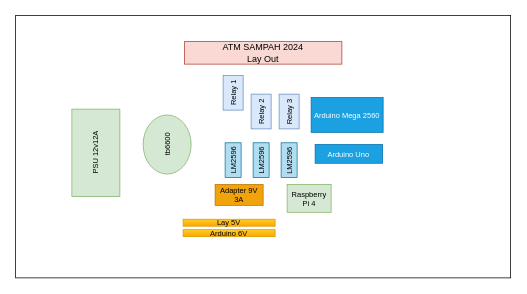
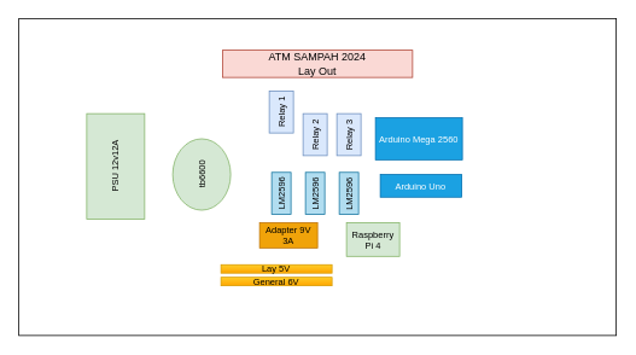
  <mxCell id="0" />
  <mxCell id="1" parent="0" />
  <mxCell id="2" value="" style="rounded=0;whiteSpace=wrap;html=1;" vertex="1" parent="1"><mxGeometry x="20" y="20" width="660" height="350" as="geometry" /></mxCell>
  <mxCell id="3" value="&lt;font style=&quot;font-size: 12px;&quot;&gt;ATM SAMPAH 2024&lt;/font&gt;&lt;div style=&quot;font-size: 12px;&quot;&gt;&lt;font style=&quot;font-size: 12px;&quot;&gt;Lay Out&lt;/font&gt;&lt;/div&gt;" style="rounded=0;whiteSpace=wrap;html=1;strokeColor=#ae4132;fillColor=#fad9d5;fillStyle=solid;fontSize=12;" parent="1" vertex="1"><mxGeometry x="245" y="55" width="210" height="30" as="geometry" /></mxCell>
  <mxCell id="4" value="tb6600" style="ellipse;whiteSpace=wrap;html=1;fillColor=#d5e8d4;strokeColor=#82b366;horizontal=0;fontSize=10;" parent="1" vertex="1"><mxGeometry x="190" y="152.805" width="64" height="78.78" as="geometry" /></mxCell>
  <mxCell id="5" value="Relay 1" style="rounded=0;whiteSpace=wrap;html=1;fillColor=#dae8fc;strokeColor=#6c8ebf;horizontal=0;fontSize=10;" vertex="1" parent="1"><mxGeometry x="296.667" y="100" width="26.667" height="46.341" as="geometry" /></mxCell>
  <mxCell id="6" value="Relay 2" style="rounded=0;whiteSpace=wrap;html=1;fillColor=#dae8fc;strokeColor=#6c8ebf;horizontal=0;fontSize=10;" vertex="1" parent="1"><mxGeometry x="334" y="125" width="26.667" height="46.341" as="geometry" /></mxCell>
  <mxCell id="7" value="Relay 3" style="rounded=0;whiteSpace=wrap;html=1;fillColor=#dae8fc;strokeColor=#6c8ebf;horizontal=0;fontSize=10;" vertex="1" parent="1"><mxGeometry x="371.333" y="125" width="26.667" height="46.341" as="geometry" /></mxCell>
  <mxCell id="8" value="LM2596" style="rounded=0;whiteSpace=wrap;horizontal=0;fillColor=#b1ddf0;strokeColor=#10739e;fontSize=10;" vertex="1" parent="1"><mxGeometry x="299.333" y="189.878" width="21.333" height="46.341" as="geometry" /></mxCell>
  <mxCell id="9" value="LM2596" style="rounded=0;whiteSpace=wrap;horizontal=0;fillColor=#b1ddf0;strokeColor=#10739e;fontSize=10;" vertex="1" parent="1"><mxGeometry x="336.667" y="189.878" width="21.333" height="46.341" as="geometry" /></mxCell>
  <mxCell id="10" value="LM2596" style="rounded=0;whiteSpace=wrap;horizontal=0;fillColor=#b1ddf0;strokeColor=#10739e;fontSize=10;" vertex="1" parent="1"><mxGeometry x="374" y="189.878" width="21.333" height="46.341" as="geometry" /></mxCell>
  <mxCell id="11" value="Adapter 9V 3A" style="rounded=0;whiteSpace=wrap;html=1;fillColor=#f0a30a;fontColor=#000000;strokeColor=#BD7000;fontSize=10;" vertex="1" parent="1"><mxGeometry x="286" y="245.488" width="64" height="27.805" as="geometry" /></mxCell>
  <mxCell id="12" value="Arduino Mega 2560" style="rounded=0;whiteSpace=wrap;html=1;fillColor=#1ba1e2;fontColor=#ffffff;strokeColor=#006EAF;fontSize=10;" vertex="1" parent="1"><mxGeometry x="414" y="129.634" width="96.0" height="46.341" as="geometry" /></mxCell>
  <mxCell id="13" value="Arduino Uno" style="rounded=0;whiteSpace=wrap;html=1;fillColor=#1ba1e2;fontColor=#ffffff;strokeColor=#006EAF;fontSize=10;" vertex="1" parent="1"><mxGeometry x="419.333" y="192.195" width="90" height="25" as="geometry" /></mxCell>
  <mxCell id="14" value="Raspberry Pi 4" style="rounded=0;whiteSpace=wrap;html=1;fillColor=#d5e8d4;strokeColor=#82b366;fontSize=10;" vertex="1" parent="1"><mxGeometry x="382" y="245.488" width="58.667" height="37.073" as="geometry" /></mxCell>
  <mxCell id="15" value="Lay 5V" style="rounded=0;whiteSpace=wrap;html=1;fillColor=#ffcd28;strokeColor=#d79b00;gradientColor=#ffa500;fontSize=10;" vertex="1" parent="1"><mxGeometry x="243.333" y="291.829" width="122.667" height="9.268" as="geometry" /></mxCell>
- <mxCell id="16" value="Arduino 6V" style="rounded=0;whiteSpace=wrap;html=1;fillColor=#ffcd28;strokeColor=#d79b00;gradientColor=#ffa500;fontSize=10;" vertex="1" parent="1"><mxGeometry x="243.333" y="305.732" width="122.667" height="9.268" as="geometry" /></mxCell>
- <mxCell id="17" value="PSU 12v12A" style="rounded=0;whiteSpace=wrap;html=1;fillColor=#d5e8d4;strokeColor=#82b366;horizontal=0;fontSize=10;" vertex="1" parent="1"><mxGeometry x="95" y="145" width="64" height="116.59" as="geometry" /></mxCell>
+ <mxCell id="16" value="General 6V" style="rounded=0;whiteSpace=wrap;html=1;fillColor=#ffcd28;strokeColor=#d79b00;gradientColor=#ffa500;fontSize=10;" vertex="1" parent="1"><mxGeometry x="243.333" y="305.732" width="122.667" height="9.268" as="geometry" /></mxCell>
+ <mxCell id="17" value="PSU 12v12A" style="rounded=0;whiteSpace=wrap;html=1;fillColor=#d5e8d4;strokeColor=#82b366;horizontal=0;fontSize=10;" vertex="1" parent="1"><mxGeometry x="95" y="125" width="64" height="116.59" as="geometry" /></mxCell>
